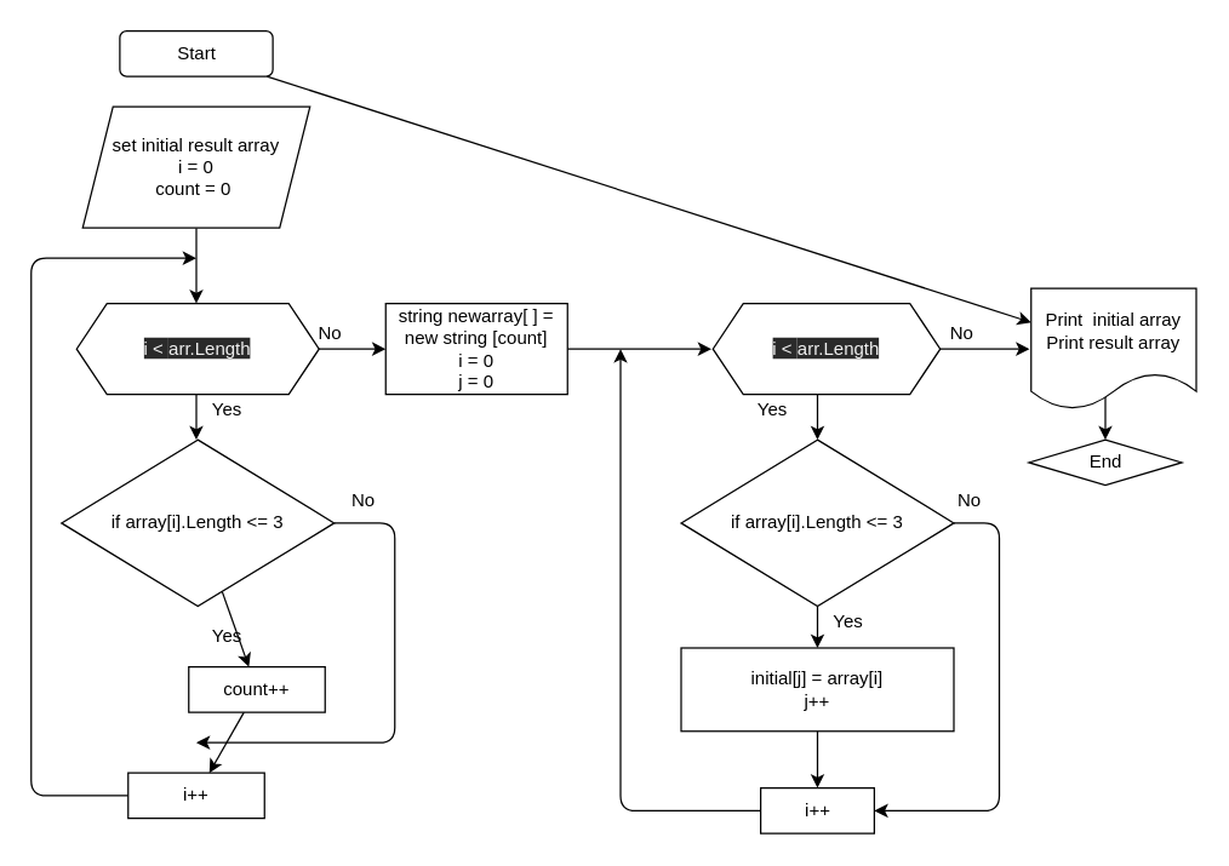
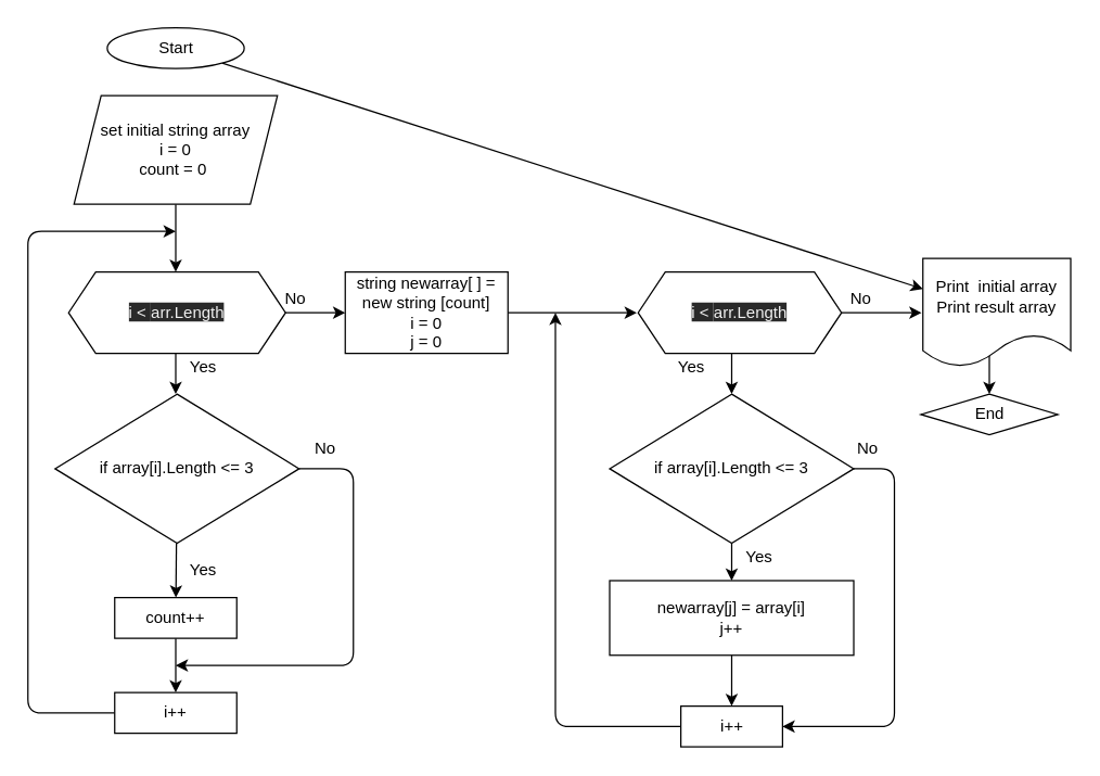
  <mxCell id="0" />
  <mxCell id="1" parent="0" />
  <mxCell id="2" value="" style="edgeStyle=none;html=1;" parent="1" source="3" target="36" edge="1"><mxGeometry relative="1" as="geometry" /></mxCell>
- <mxCell id="3" value="Start" style="rounded=1;whiteSpace=wrap;html=1;" parent="1" vertex="1"><mxGeometry x="78.5" y="20" width="101" height="30" as="geometry" /></mxCell>
+ <mxCell id="3" value="Start" style="ellipse;whiteSpace=wrap;html=1;" parent="1" vertex="1"><mxGeometry x="78.5" y="20" width="101" height="30" as="geometry" /></mxCell>
  <mxCell id="4" value="" style="edgeStyle=none;html=1;entryX=0.5;entryY=0;entryDx=0;entryDy=0;" parent="1" source="5" edge="1"><mxGeometry relative="1" as="geometry"><mxPoint x="129" y="200" as="targetPoint" /></mxGeometry></mxCell>
- <mxCell id="5" value="set initial result array&lt;br&gt;i = 0&lt;br&gt;count = 0&amp;nbsp;" style="shape=parallelogram;perimeter=parallelogramPerimeter;whiteSpace=wrap;html=1;fixedSize=1;" parent="1" vertex="1"><mxGeometry x="54" y="70" width="150" height="80" as="geometry" /></mxCell>
+ <mxCell id="5" value="set initial string array&lt;br&gt;i = 0&lt;br&gt;count = 0&amp;nbsp;" style="shape=parallelogram;perimeter=parallelogramPerimeter;whiteSpace=wrap;html=1;fixedSize=1;" parent="1" vertex="1"><mxGeometry x="54" y="70" width="150" height="80" as="geometry" /></mxCell>
  <mxCell id="6" value="" style="edgeStyle=none;html=1;" parent="1" edge="1"><mxGeometry relative="1" as="geometry"><mxPoint x="129" y="290" as="targetPoint" /><mxPoint x="129" y="260" as="sourcePoint" /></mxGeometry></mxCell>
  <mxCell id="7" value="" style="edgeStyle=none;html=1;entryX=0;entryY=0.5;entryDx=0;entryDy=0;" parent="1" target="20" edge="1"><mxGeometry relative="1" as="geometry"><mxPoint x="229" y="230" as="targetPoint" /><mxPoint x="201.5" y="230" as="sourcePoint" /></mxGeometry></mxCell>
  <mxCell id="8" value="Yes" style="text;html=1;align=center;verticalAlign=middle;resizable=0;points=[];autosize=1;strokeColor=none;fillColor=none;" parent="1" vertex="1"><mxGeometry x="129" y="260" width="40" height="20" as="geometry" /></mxCell>
  <mxCell id="9" value="No" style="text;html=1;align=center;verticalAlign=middle;resizable=0;points=[];autosize=1;strokeColor=none;fillColor=none;" parent="1" vertex="1"><mxGeometry x="201.5" y="210" width="30" height="20" as="geometry" /></mxCell>
  <mxCell id="10" value="" style="edgeStyle=none;html=1;" parent="1" source="12" target="14" edge="1"><mxGeometry relative="1" as="geometry" /></mxCell>
  <mxCell id="11" style="edgeStyle=none;html=1;" parent="1" source="12" edge="1"><mxGeometry relative="1" as="geometry"><mxPoint x="129" y="490" as="targetPoint" /><Array as="points"><mxPoint x="260" y="345" /><mxPoint x="260" y="490" /></Array></mxGeometry></mxCell>
  <mxCell id="12" value="if array[i].Length &amp;lt;= 3" style="rhombus;whiteSpace=wrap;html=1;" parent="1" vertex="1"><mxGeometry x="40" y="290" width="180" height="110" as="geometry" /></mxCell>
  <mxCell id="13" value="" style="edgeStyle=none;html=1;" parent="1" source="14" target="17" edge="1"><mxGeometry relative="1" as="geometry" /></mxCell>
- <mxCell id="14" value="count++" style="whiteSpace=wrap;html=1;" parent="1" vertex="1"><mxGeometry x="124" y="440" width="90" height="30" as="geometry" /></mxCell>
+ <mxCell id="14" value="count++" style="whiteSpace=wrap;html=1;" parent="1" vertex="1"><mxGeometry x="84" y="440" width="90" height="30" as="geometry" /></mxCell>
  <mxCell id="15" value="Yes" style="text;html=1;align=center;verticalAlign=middle;resizable=0;points=[];autosize=1;strokeColor=none;fillColor=none;" parent="1" vertex="1"><mxGeometry x="129" y="410" width="40" height="20" as="geometry" /></mxCell>
  <mxCell id="16" style="edgeStyle=none;html=1;" parent="1" source="17" edge="1"><mxGeometry relative="1" as="geometry"><mxPoint x="129" y="170" as="targetPoint" /><Array as="points"><mxPoint x="20" y="525" /><mxPoint x="20" y="350" /><mxPoint x="20" y="170" /></Array></mxGeometry></mxCell>
  <mxCell id="17" value="i++" style="whiteSpace=wrap;html=1;" parent="1" vertex="1"><mxGeometry x="84" y="510" width="90" height="30" as="geometry" /></mxCell>
  <mxCell id="18" value="No" style="text;html=1;align=center;verticalAlign=middle;resizable=0;points=[];autosize=1;strokeColor=none;fillColor=none;" parent="1" vertex="1"><mxGeometry x="224" y="320" width="30" height="20" as="geometry" /></mxCell>
  <mxCell id="19" value="" style="edgeStyle=none;html=1;" parent="1" source="20" edge="1"><mxGeometry relative="1" as="geometry"><mxPoint x="469" y="230" as="targetPoint" /></mxGeometry></mxCell>
  <mxCell id="20" value="string newarray[ ] = new string [count]&lt;br&gt;i = 0&lt;br&gt;j = 0" style="rounded=0;whiteSpace=wrap;html=1;" parent="1" vertex="1"><mxGeometry x="254" y="200" width="120" height="60" as="geometry" /></mxCell>
  <mxCell id="21" value="" style="edgeStyle=none;html=1;entryX=0.5;entryY=0;entryDx=0;entryDy=0;" parent="1" target="26" edge="1"><mxGeometry relative="1" as="geometry"><mxPoint x="489" y="340" as="targetPoint" /><mxPoint x="539" y="260" as="sourcePoint" /></mxGeometry></mxCell>
  <mxCell id="22" value="" style="edgeStyle=none;html=1;entryX=0;entryY=0.5;entryDx=0;entryDy=0;" parent="1" edge="1"><mxGeometry relative="1" as="geometry"><mxPoint x="679" y="230" as="targetPoint" /><mxPoint x="609" y="230" as="sourcePoint" /></mxGeometry></mxCell>
  <mxCell id="23" value="Yes" style="text;html=1;align=center;verticalAlign=middle;resizable=0;points=[];autosize=1;strokeColor=none;fillColor=none;" parent="1" vertex="1"><mxGeometry x="489" y="260" width="40" height="20" as="geometry" /></mxCell>
  <mxCell id="24" value="" style="edgeStyle=none;html=1;" parent="1" source="26" target="28" edge="1"><mxGeometry relative="1" as="geometry" /></mxCell>
  <mxCell id="25" style="edgeStyle=none;html=1;entryX=1;entryY=0.5;entryDx=0;entryDy=0;exitX=1;exitY=0.5;exitDx=0;exitDy=0;" parent="1" source="26" target="31" edge="1"><mxGeometry relative="1" as="geometry"><Array as="points"><mxPoint x="659" y="345" /><mxPoint x="659" y="535" /></Array></mxGeometry></mxCell>
  <mxCell id="26" value="if array[i].Length &amp;lt;= 3" style="rhombus;whiteSpace=wrap;html=1;" parent="1" vertex="1"><mxGeometry x="449" y="290" width="180" height="110" as="geometry" /></mxCell>
  <mxCell id="27" value="" style="edgeStyle=none;html=1;" parent="1" source="28" target="31" edge="1"><mxGeometry relative="1" as="geometry" /></mxCell>
- <mxCell id="28" value="initial[j] = array[i]&lt;br&gt;j++" style="whiteSpace=wrap;html=1;" parent="1" vertex="1"><mxGeometry x="449" y="427.5" width="180" height="55" as="geometry" /></mxCell>
+ <mxCell id="28" value="newarray[j] = array[i]&lt;br&gt;j++" style="whiteSpace=wrap;html=1;" parent="1" vertex="1"><mxGeometry x="449" y="427.5" width="180" height="55" as="geometry" /></mxCell>
  <mxCell id="29" value="Yes" style="text;html=1;align=center;verticalAlign=middle;resizable=0;points=[];autosize=1;strokeColor=none;fillColor=none;" parent="1" vertex="1"><mxGeometry x="539" y="400" width="40" height="20" as="geometry" /></mxCell>
  <mxCell id="30" style="edgeStyle=none;html=1;" parent="1" source="31" edge="1"><mxGeometry relative="1" as="geometry"><mxPoint x="409" y="230" as="targetPoint" /><Array as="points"><mxPoint x="409" y="535" /></Array></mxGeometry></mxCell>
  <mxCell id="31" value="i++" style="whiteSpace=wrap;html=1;" parent="1" vertex="1"><mxGeometry x="501.5" y="520" width="75" height="30" as="geometry" /></mxCell>
  <mxCell id="32" value="No" style="text;html=1;align=center;verticalAlign=middle;resizable=0;points=[];autosize=1;strokeColor=none;fillColor=none;" parent="1" vertex="1"><mxGeometry x="624" y="320" width="30" height="20" as="geometry" /></mxCell>
  <mxCell id="33" value="No" style="text;html=1;align=center;verticalAlign=middle;resizable=0;points=[];autosize=1;strokeColor=none;fillColor=none;" parent="1" vertex="1"><mxGeometry x="619" y="210" width="30" height="20" as="geometry" /></mxCell>
  <mxCell id="34" value="" style="edgeStyle=none;html=1;" parent="1" target="35" edge="1"><mxGeometry relative="1" as="geometry"><mxPoint x="729" y="260" as="sourcePoint" /></mxGeometry></mxCell>
  <mxCell id="35" value="End" style="rhombus;whiteSpace=wrap;html=1;" parent="1" vertex="1"><mxGeometry x="678.5" y="290" width="101" height="30" as="geometry" /></mxCell>
  <mxCell id="36" value="Print&amp;nbsp; initial array&lt;br&gt;Print result array" style="shape=document;whiteSpace=wrap;html=1;boundedLbl=1;" parent="1" vertex="1"><mxGeometry x="680" y="190" width="109" height="80" as="geometry" /></mxCell>
  <mxCell id="37" value="&#10;&#10;&lt;span style=&quot;color: rgb(240, 240, 240); font-family: helvetica; font-size: 12px; font-style: normal; font-weight: 400; letter-spacing: normal; text-align: center; text-indent: 0px; text-transform: none; word-spacing: 0px; background-color: rgb(42, 42, 42);&quot;&gt;i &amp;lt;&amp;nbsp;&lt;/span&gt;&lt;span style=&quot;color: rgb(240, 240, 240); font-family: helvetica; font-size: 12px; font-style: normal; font-weight: 400; letter-spacing: normal; text-align: center; text-indent: 0px; text-transform: none; word-spacing: 0px; background-color: rgb(42, 42, 42); display: inline; float: none;&quot;&gt;arr.Length&lt;/span&gt;&#10;&#10;" style="shape=hexagon;perimeter=hexagonPerimeter2;whiteSpace=wrap;html=1;fixedSize=1;" parent="1" vertex="1"><mxGeometry x="50" y="200" width="160" height="60" as="geometry" /></mxCell>
  <mxCell id="38" value="&#10;&#10;&lt;span style=&quot;color: rgb(240, 240, 240); font-family: helvetica; font-size: 12px; font-style: normal; font-weight: 400; letter-spacing: normal; text-align: center; text-indent: 0px; text-transform: none; word-spacing: 0px; background-color: rgb(42, 42, 42);&quot;&gt;i &amp;lt;&amp;nbsp;&lt;/span&gt;&lt;span style=&quot;color: rgb(240, 240, 240); font-family: helvetica; font-size: 12px; font-style: normal; font-weight: 400; letter-spacing: normal; text-align: center; text-indent: 0px; text-transform: none; word-spacing: 0px; background-color: rgb(42, 42, 42); display: inline; float: none;&quot;&gt;arr.Length&lt;/span&gt;&#10;&#10;" style="shape=hexagon;perimeter=hexagonPerimeter2;whiteSpace=wrap;html=1;fixedSize=1;" vertex="1" parent="1"><mxGeometry x="470" y="200" width="150" height="60" as="geometry" /></mxCell>
